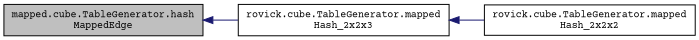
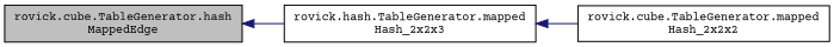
  digraph {
    fontname="Courier Prime"
    rankdir=LR
    node [color=black fillcolor=white fontname="Courier Prime" fontsize=10 shape=record style=filled]
    edge [color=midnightblue dir=back fontname="Courier Prime" fontsize=10 labelfontname=Helvetica labelfontsize=10 style=solid]
-   n1 [fillcolor=grey75 fontcolor=black height=0.2 label="mapped.cube.TableGenerator.hash\lMappedEdge" width=0.4]
-   n2 [height=0.2 label="rovick.cube.TableGenerator.mapped\lHash_2x2x3" width=0.4]
+   n1 [fillcolor=grey75 fontcolor=black height=0.2 label="rovick.cube.TableGenerator.hash\lMappedEdge" width=0.4]
+   n2 [height=0.2 label="rovick.hash.TableGenerator.mapped\lHash_2x2x3" width=0.4]
    n3 [height=0.2 label="rovick.cube.TableGenerator.mapped\lHash_2x2x2" width=0.4]
    n1 -> n2
    n2 -> n3
  }
